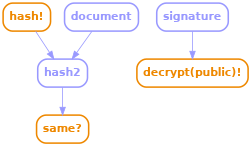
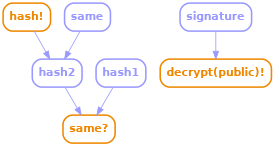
  digraph {
    rankdir=TB
    splines=spline
    node [color="#9999ff" fontcolor="#9999ff" fontname="Helvetica-bold" shape=box style="rounded,bold"]
    edge [color="#9999ff"]
    "hash!" [color="#ee8800" fontcolor="#ee8800"]
    hash2
    "same?" [color="#ee8800" fontcolor="#ee8800"]
    "decrypt(public)!" [color="#ee8800" fontcolor="#ee8800"]
+   hash1
    signature
-   document
+   document [label=same]
    "hash!" -> hash2
    hash2 -> "same?"
+   hash1 -> "same?"
    signature -> "decrypt(public)!"
    document -> hash2
  }
